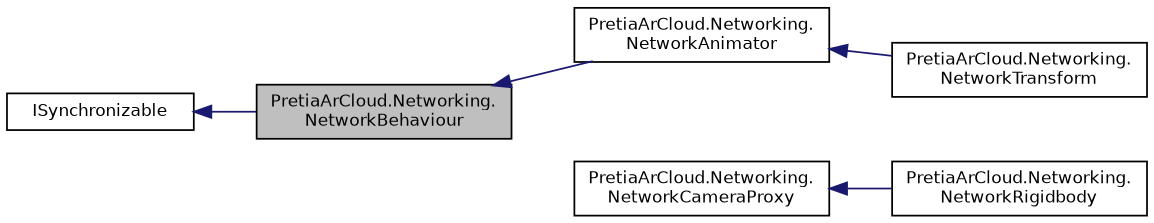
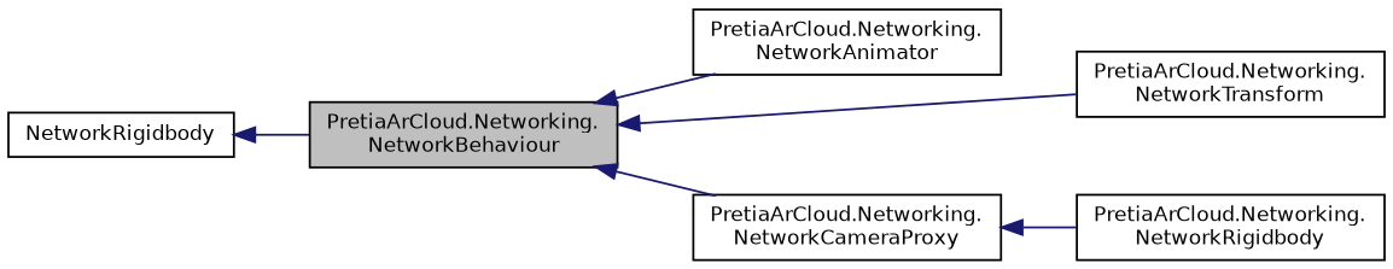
  digraph {
    rankdir=LR
    node [color=black fillcolor=white fontname=Helvetica fontsize=10 shape=record style=filled]
    edge [color=midnightblue dir=back fontname=Helvetica fontsize=10 labelfontname=Helvetica labelfontsize=10 style=solid]
    n1 [fillcolor=grey75 fontcolor=black height=0.2 label="PretiaArCloud.Networking.\lNetworkBehaviour" width=0.4]
    n2 [height=0.2 label="PretiaArCloud.Networking.\lNetworkAnimator" width=0.4]
    n3 [height=0.2 label="PretiaArCloud.Networking.\lNetworkCameraProxy" width=0.4]
    n4 [height=0.2 label="PretiaArCloud.Networking.\lNetworkTransform" width=0.4]
    n5 [height=0.2 label="PretiaArCloud.Networking.\lNetworkRigidbody" width=0.4]
-   n6 [height=0.2 label=ISynchronizable width=0.4]
+   n6 [height=0.2 label=NetworkRigidbody width=0.4]
    n1 -> n2
-   n2 -> n4
+   n1 -> n3
+   n1 -> n4
    n3 -> n5
    n6 -> n1
  }
